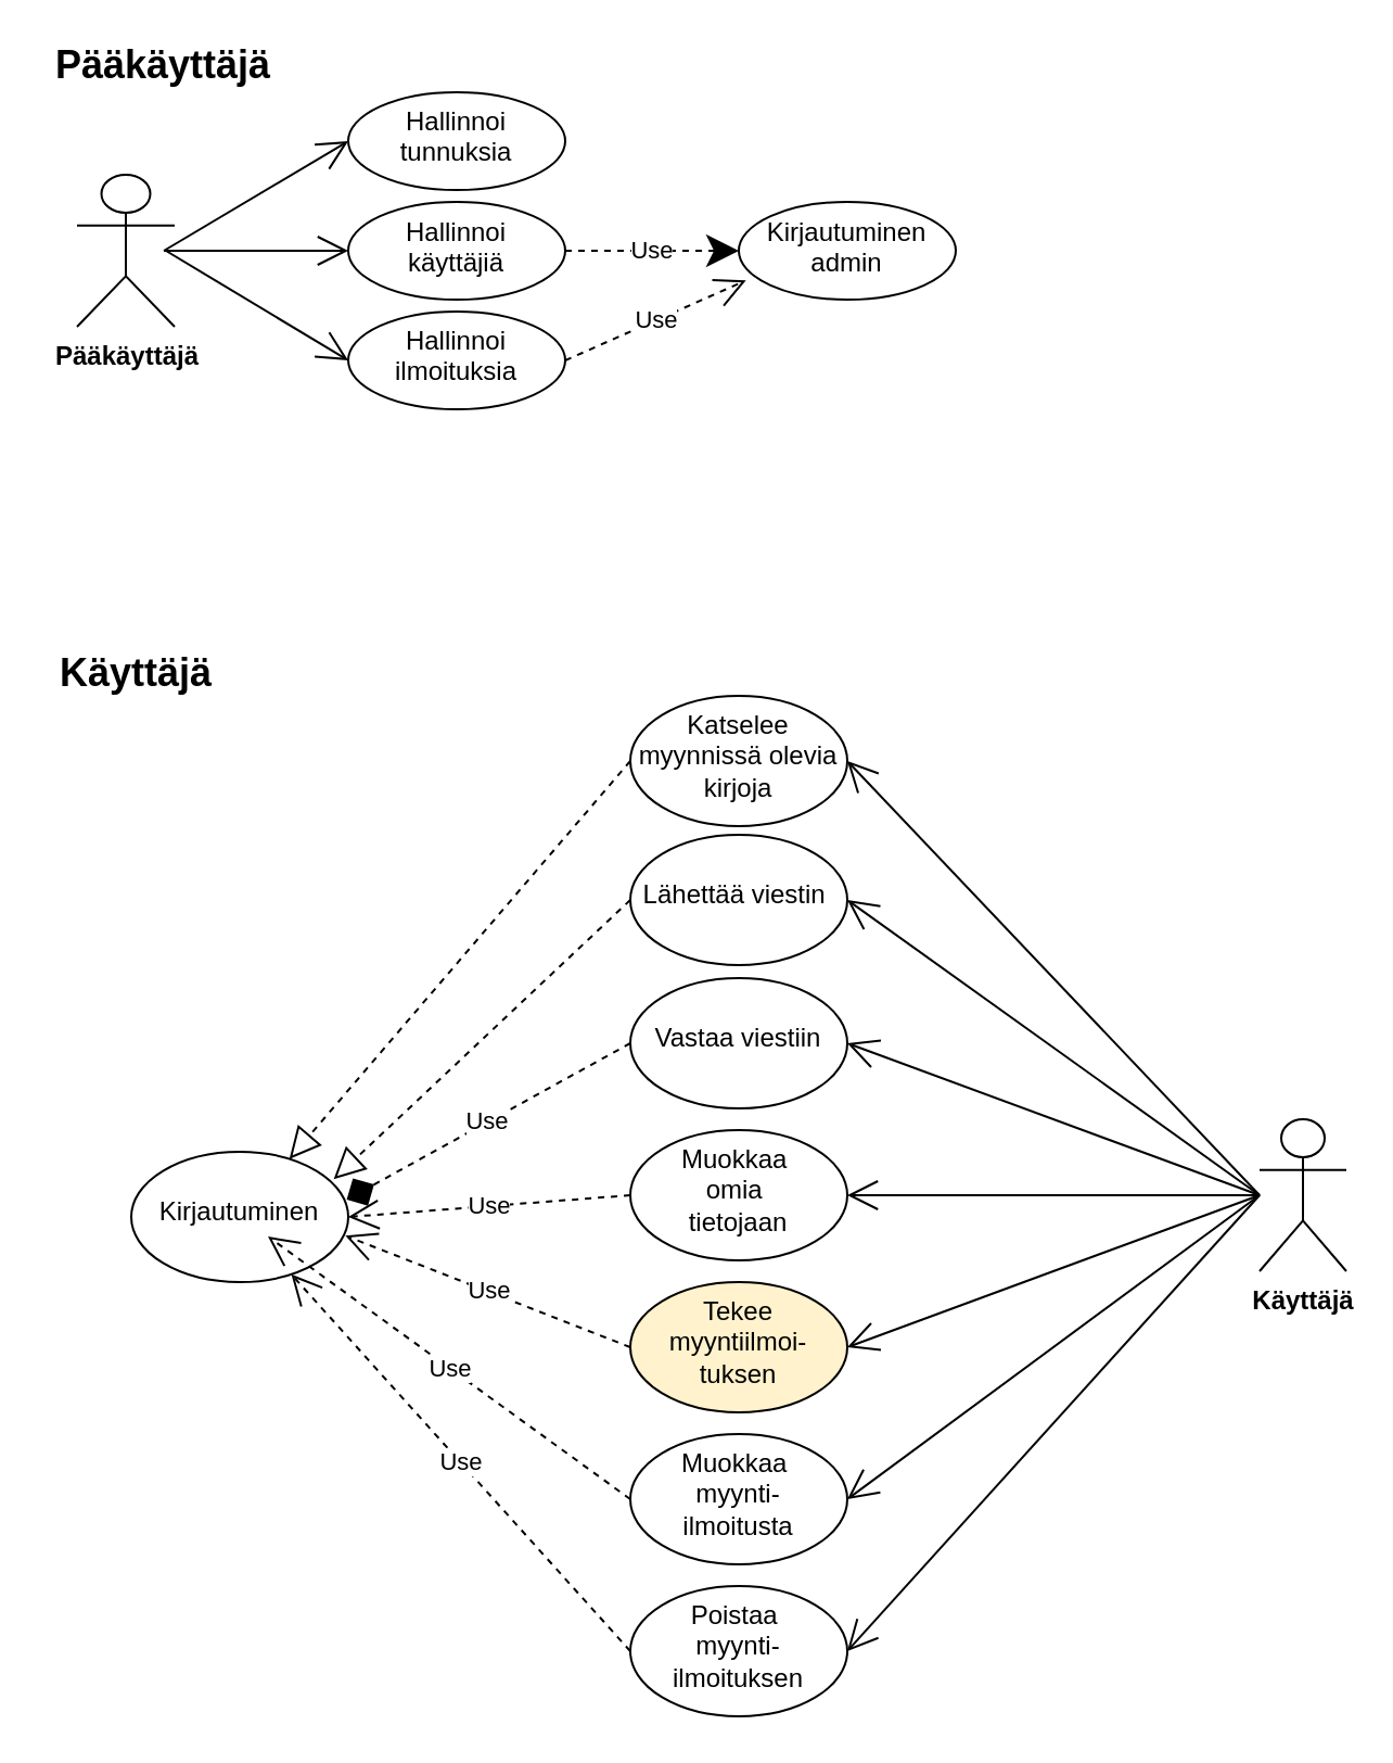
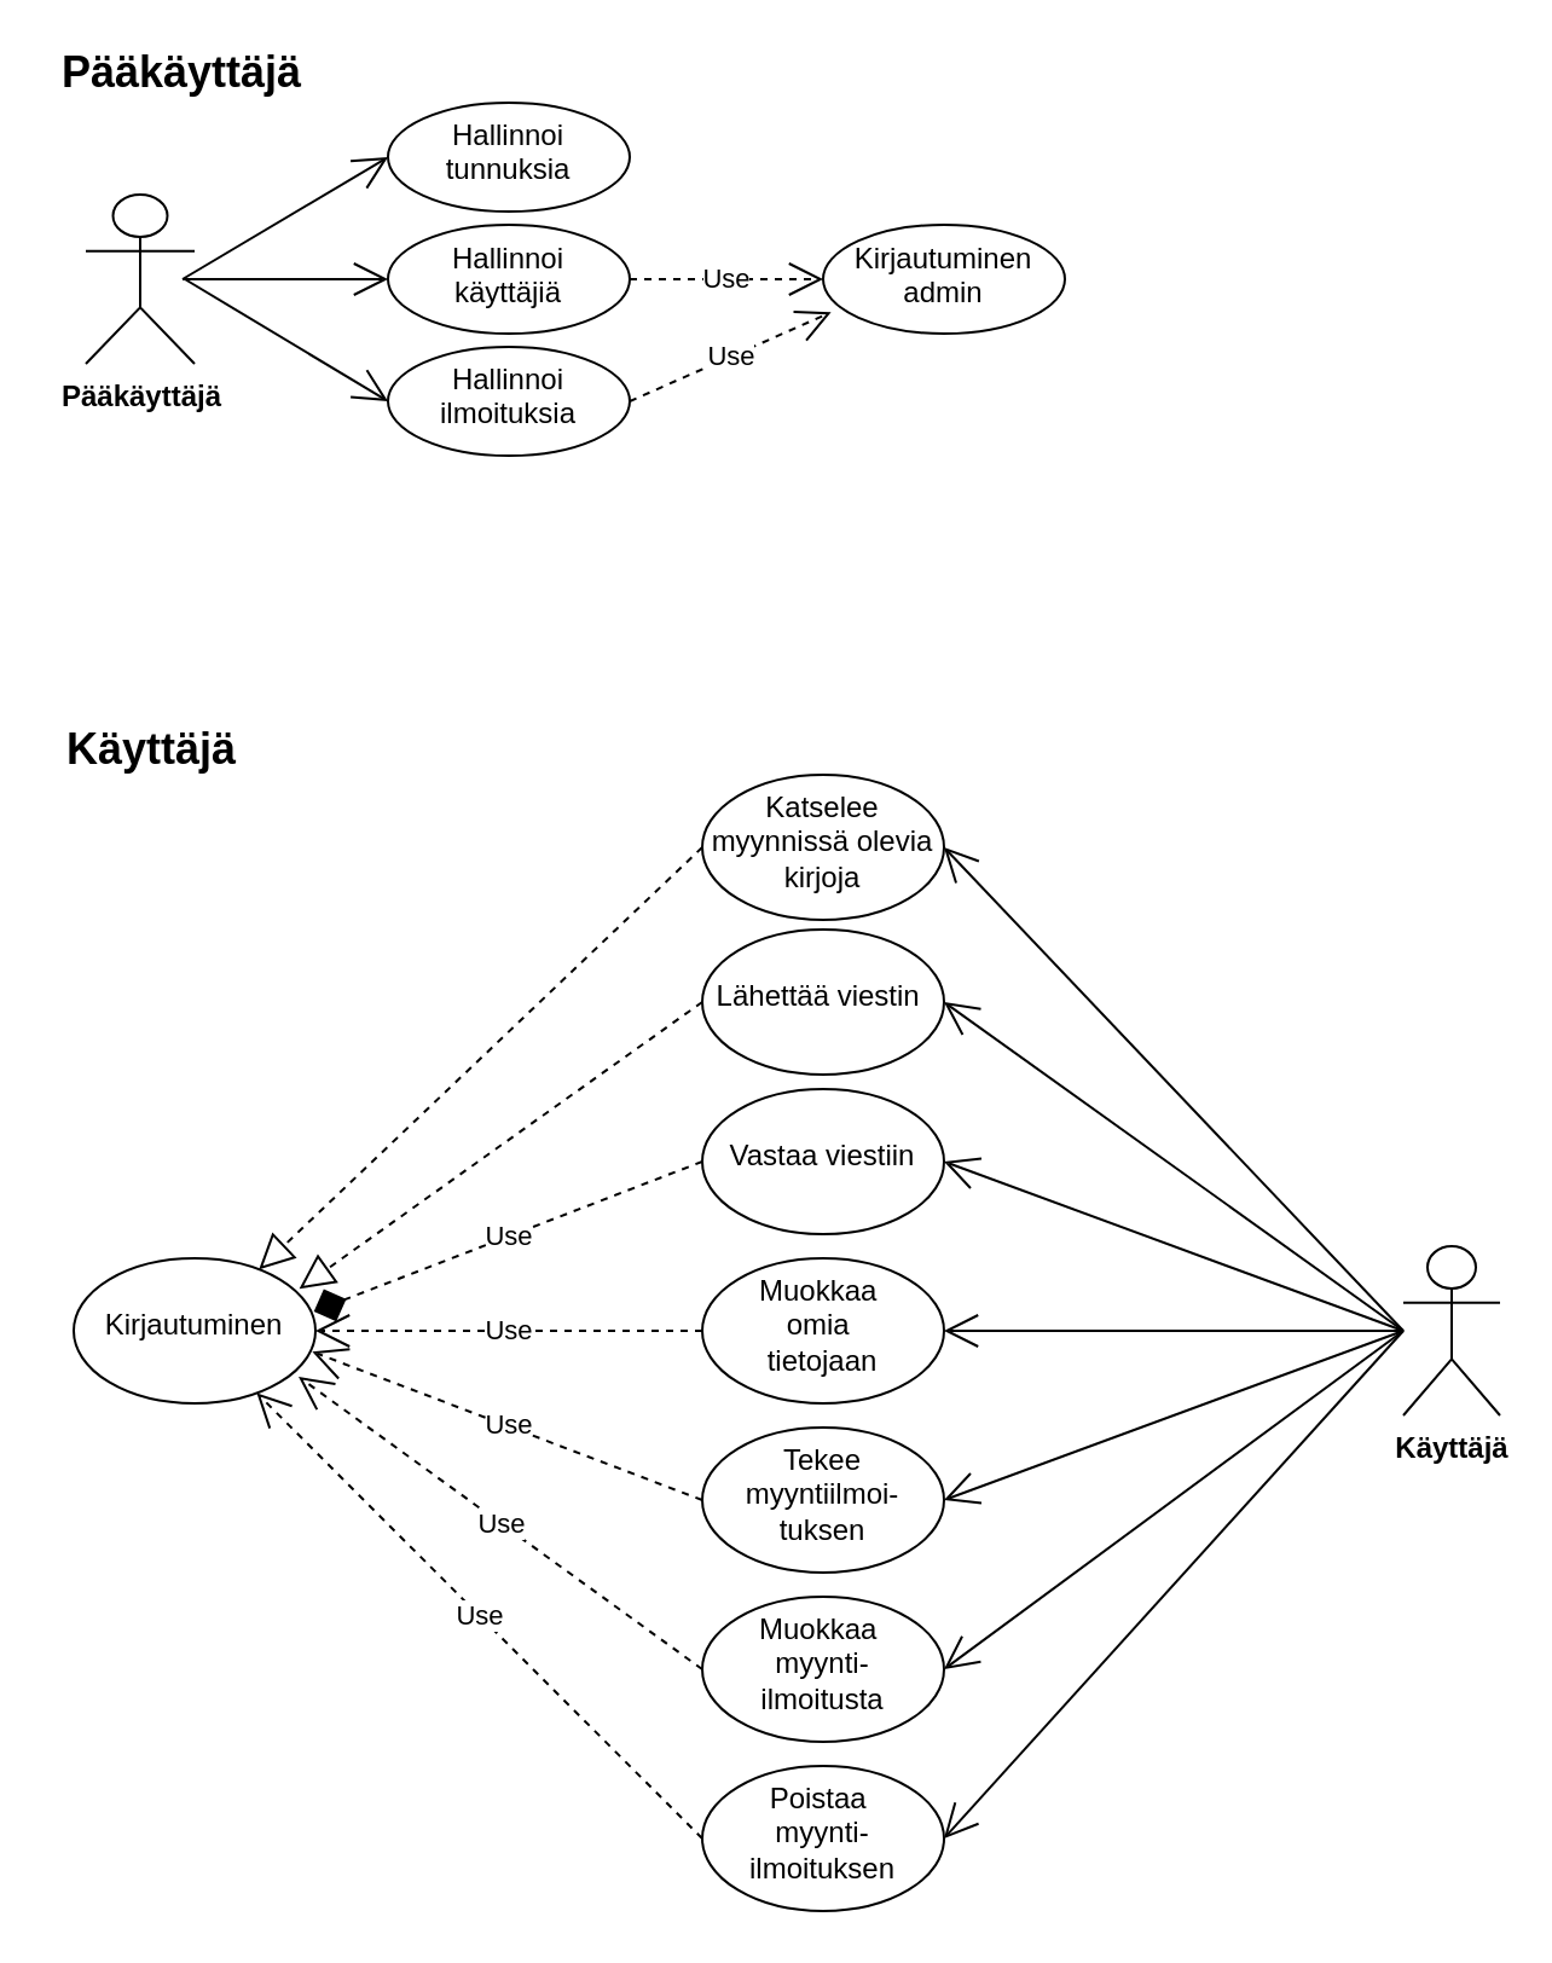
  <mxCell id="0" />
  <mxCell id="1" parent="0" />
  <mxCell id="2" value="" style="group" vertex="1" connectable="0" parent="1"><mxGeometry x="20" y="20" width="420" height="168" as="geometry" /></mxCell>
  <mxCell id="3" value="&lt;b&gt;&lt;font style=&quot;font-size: 18px&quot;&gt;Pääkäyttäjä&lt;/font&gt;&lt;/b&gt;" style="text;html=1;strokeColor=none;fillColor=none;align=center;verticalAlign=middle;whiteSpace=wrap;rounded=0;" parent="2" vertex="1"><mxGeometry width="110" height="20" as="geometry" /></mxCell>
  <mxCell id="4" value="&lt;b&gt;Pääkäyttäjä&lt;/b&gt;" style="shape=umlActor;verticalLabelPosition=bottom;verticalAlign=top;html=1;outlineConnect=0;container=0;" parent="2" vertex="1"><mxGeometry x="15" y="60" width="45" height="70" as="geometry" /></mxCell>
  <mxCell id="5" value="Hallinnoi&lt;br&gt;tunnuksia" style="ellipse;whiteSpace=wrap;html=1;verticalAlign=top;container=0;" parent="2" vertex="1"><mxGeometry x="140" y="22" width="100" height="45" as="geometry" /></mxCell>
  <mxCell id="6" value="Kirjautuminen&lt;br&gt;admin" style="ellipse;whiteSpace=wrap;html=1;verticalAlign=top;container=0;" parent="2" vertex="1"><mxGeometry x="320" y="72.5" width="100" height="45" as="geometry" /></mxCell>
  <mxCell id="7" value="" style="endArrow=open;endFill=1;endSize=12;html=1;entryX=0;entryY=0.5;entryDx=0;entryDy=0;" parent="2" target="5" edge="1"><mxGeometry x="15" y="60" width="160" as="geometry"><mxPoint x="55" y="95" as="sourcePoint" /><mxPoint x="250" y="240" as="targetPoint" /></mxGeometry></mxCell>
  <mxCell id="8" value="Hallinnoi&lt;br&gt;käyttäjiä" style="ellipse;whiteSpace=wrap;html=1;verticalAlign=top;container=0;" parent="2" vertex="1"><mxGeometry x="140" y="72.5" width="100" height="45" as="geometry" /></mxCell>
- <mxCell id="9" value="Use" style="endArrow=classic;endSize=12;dashed=1;html=1;exitX=1;exitY=0.5;exitDx=0;exitDy=0;entryX=0;entryY=0.5;entryDx=0;entryDy=0;" parent="2" source="8" target="6" edge="1"><mxGeometry x="15" y="60" width="160" as="geometry"><mxPoint x="250.0" y="105" as="sourcePoint" /><mxPoint x="346" y="147" as="targetPoint" /><mxPoint as="offset" /></mxGeometry></mxCell>
+ <mxCell id="9" value="Use" style="endArrow=open;endSize=12;dashed=1;html=1;exitX=1;exitY=0.5;exitDx=0;exitDy=0;entryX=0;entryY=0.5;entryDx=0;entryDy=0;" parent="2" source="8" target="6" edge="1"><mxGeometry x="15" y="60" width="160" as="geometry"><mxPoint x="250.0" y="105" as="sourcePoint" /><mxPoint x="346" y="147" as="targetPoint" /><mxPoint as="offset" /></mxGeometry></mxCell>
  <mxCell id="10" value="" style="endArrow=open;endFill=1;endSize=12;html=1;entryX=0;entryY=0.5;entryDx=0;entryDy=0;" parent="2" target="8" edge="1"><mxGeometry x="15" y="60" width="160" as="geometry"><mxPoint x="55" y="95" as="sourcePoint" /><mxPoint x="150" y="105" as="targetPoint" /></mxGeometry></mxCell>
  <mxCell id="11" value="Hallinnoi&lt;br&gt;ilmoituksia" style="ellipse;whiteSpace=wrap;html=1;verticalAlign=top;container=0;" vertex="1" parent="2"><mxGeometry x="140" y="123" width="100" height="45" as="geometry" /></mxCell>
  <mxCell id="12" value="" style="endArrow=open;endFill=1;endSize=12;html=1;entryX=0;entryY=0.5;entryDx=0;entryDy=0;" edge="1" parent="2" target="11"><mxGeometry x="25" y="70" width="160" as="geometry"><mxPoint x="56" y="95" as="sourcePoint" /><mxPoint x="150" y="105" as="targetPoint" /></mxGeometry></mxCell>
  <mxCell id="13" value="Use" style="endArrow=open;endSize=12;dashed=1;html=1;exitX=1;exitY=0.5;exitDx=0;exitDy=0;entryX=0.033;entryY=0.804;entryDx=0;entryDy=0;entryPerimeter=0;" edge="1" parent="2" source="11" target="6"><mxGeometry x="25" y="70" width="160" as="geometry"><mxPoint x="250" y="105" as="sourcePoint" /><mxPoint x="312" y="104" as="targetPoint" /><mxPoint as="offset" /></mxGeometry></mxCell>
  <mxCell id="14" value="" style="group" vertex="1" connectable="0" parent="1"><mxGeometry x="20" y="300" width="600" height="490" as="geometry" /></mxCell>
  <mxCell id="15" value="&lt;b&gt;&lt;font style=&quot;font-size: 18px&quot;&gt;Käyttäjä&amp;nbsp;&lt;/font&gt;&lt;/b&gt;" style="text;html=1;strokeColor=none;fillColor=none;align=center;verticalAlign=middle;whiteSpace=wrap;rounded=0;" parent="14" vertex="1"><mxGeometry width="90" height="20" as="geometry" /></mxCell>
  <mxCell id="16" value="" style="group" parent="14" vertex="1" connectable="0"><mxGeometry x="10" y="20" width="590" height="470" as="geometry" /></mxCell>
  <mxCell id="17" value="&lt;b&gt;Käyttäjä&lt;/b&gt;" style="shape=umlActor;verticalLabelPosition=bottom;verticalAlign=top;html=1;outlineConnect=0;" parent="16" vertex="1"><mxGeometry x="550" y="195" width="40" height="70" as="geometry" /></mxCell>
- <mxCell id="18" value="&lt;div style=&quot;text-align: justify&quot;&gt;&lt;br&gt;&lt;/div&gt;&lt;div style=&quot;text-align: justify&quot;&gt;Kirjautuminen&lt;/div&gt;" style="ellipse;whiteSpace=wrap;html=1;verticalAlign=top;align=center;" parent="16" vertex="1"><mxGeometry x="30" y="210" width="100" height="60" as="geometry" /></mxCell>
+ <mxCell id="18" value="&lt;div style=&quot;text-align: justify&quot;&gt;&lt;br&gt;&lt;/div&gt;&lt;div style=&quot;text-align: justify&quot;&gt;Kirjautuminen&lt;/div&gt;" style="ellipse;whiteSpace=wrap;html=1;verticalAlign=top;align=center;" parent="16" vertex="1"><mxGeometry y="200" width="100" height="60" as="geometry" /></mxCell>
  <mxCell id="19" value="Katselee myynnissä olevia kirjoja" style="ellipse;whiteSpace=wrap;html=1;verticalAlign=top;align=center;" parent="16" vertex="1"><mxGeometry x="260" width="100" height="60" as="geometry" /></mxCell>
  <mxCell id="20" value="&lt;div style=&quot;text-align: justify&quot;&gt;&lt;br&gt;&lt;/div&gt;&lt;div style=&quot;text-align: justify&quot;&gt;Lähettää viestin&amp;nbsp;&lt;/div&gt;" style="ellipse;whiteSpace=wrap;html=1;verticalAlign=top;align=center;" parent="16" vertex="1"><mxGeometry x="260" y="64" width="100" height="60" as="geometry" /></mxCell>
  <mxCell id="21" value="&lt;div&gt;&lt;span&gt;Muokkaa&amp;nbsp;&lt;/span&gt;&lt;/div&gt;&lt;div&gt;&lt;span&gt;omia&amp;nbsp;&lt;/span&gt;&lt;/div&gt;&lt;div&gt;&lt;span&gt;tietojaan&lt;/span&gt;&lt;br&gt;&lt;/div&gt;" style="ellipse;whiteSpace=wrap;html=1;verticalAlign=top;align=center;" parent="16" vertex="1"><mxGeometry x="260" y="200" width="100" height="60" as="geometry" /></mxCell>
- <mxCell id="22" value="&lt;div&gt;Tekee&lt;/div&gt;&lt;div&gt;myyntiilmoi-tuksen&lt;/div&gt;" style="ellipse;whiteSpace=wrap;html=1;verticalAlign=top;align=center;fillColor=#fff2cc;" parent="16" vertex="1"><mxGeometry x="260" y="270" width="100" height="60" as="geometry" /></mxCell>
+ <mxCell id="22" value="&lt;div&gt;Tekee&lt;/div&gt;&lt;div&gt;myyntiilmoi-tuksen&lt;/div&gt;" style="ellipse;whiteSpace=wrap;html=1;verticalAlign=top;align=center;" parent="16" vertex="1"><mxGeometry x="260" y="270" width="100" height="60" as="geometry" /></mxCell>
  <mxCell id="23" value="&lt;div&gt;&lt;span&gt;Muokkaa&amp;nbsp;&lt;/span&gt;&lt;br&gt;&lt;/div&gt;&lt;div&gt;myynti-&lt;/div&gt;&lt;div&gt;&lt;span&gt;ilmoitusta&lt;/span&gt;&lt;/div&gt;" style="ellipse;whiteSpace=wrap;html=1;verticalAlign=top;align=center;" parent="16" vertex="1"><mxGeometry x="260" y="340" width="100" height="60" as="geometry" /></mxCell>
  <mxCell id="24" value="&lt;div&gt;&lt;br&gt;&lt;/div&gt;&lt;div&gt;Vastaa viestiin&lt;/div&gt;" style="ellipse;whiteSpace=wrap;html=1;verticalAlign=top;align=center;" parent="16" vertex="1"><mxGeometry x="260" y="130" width="100" height="60" as="geometry" /></mxCell>
  <mxCell id="25" value="&lt;div&gt;&lt;span&gt;Poistaa&amp;nbsp;&lt;/span&gt;&lt;/div&gt;&lt;div&gt;&lt;span&gt;myynti-&lt;/span&gt;&lt;br&gt;&lt;/div&gt;&lt;div&gt;&lt;span&gt;ilmoituksen&lt;/span&gt;&lt;/div&gt;" style="ellipse;whiteSpace=wrap;html=1;verticalAlign=top;align=center;" parent="16" vertex="1"><mxGeometry x="260" y="410" width="100" height="60" as="geometry" /></mxCell>
  <mxCell id="26" value="Use" style="endArrow=open;endSize=12;dashed=1;html=1;entryX=1;entryY=0.5;entryDx=0;entryDy=0;exitX=0;exitY=0.5;exitDx=0;exitDy=0;" parent="16" source="21" target="18" edge="1"><mxGeometry width="160" relative="1" as="geometry"><mxPoint x="300" y="240" as="sourcePoint" /><mxPoint x="460" y="240" as="targetPoint" /></mxGeometry></mxCell>
  <mxCell id="27" value="Use" style="endArrow=open;endSize=12;dashed=1;html=1;exitX=0;exitY=0.5;exitDx=0;exitDy=0;entryX=0.987;entryY=0.644;entryDx=0;entryDy=0;entryPerimeter=0;" parent="16" source="22" target="18" edge="1"><mxGeometry width="160" relative="1" as="geometry"><mxPoint x="270" y="240" as="sourcePoint" /><mxPoint x="110" y="240" as="targetPoint" /></mxGeometry></mxCell>
  <mxCell id="28" value="Use" style="endArrow=open;endSize=12;dashed=1;html=1;exitX=0;exitY=0.5;exitDx=0;exitDy=0;" parent="16" source="23" edge="1"><mxGeometry width="160" relative="1" as="geometry"><mxPoint x="280" y="250" as="sourcePoint" /><mxPoint x="93" y="249" as="targetPoint" /></mxGeometry></mxCell>
  <mxCell id="29" value="Use" style="endArrow=open;endSize=12;dashed=1;html=1;exitX=0;exitY=0.5;exitDx=0;exitDy=0;" parent="16" source="25" target="18" edge="1"><mxGeometry width="160" relative="1" as="geometry"><mxPoint x="290" y="260" as="sourcePoint" /><mxPoint x="130" y="260" as="targetPoint" /></mxGeometry></mxCell>
  <mxCell id="30" value="Use" style="endArrow=diamond;endSize=12;dashed=1;html=1;entryX=0.993;entryY=0.367;entryDx=0;entryDy=0;exitX=0;exitY=0.5;exitDx=0;exitDy=0;entryPerimeter=0;" parent="16" source="24" target="18" edge="1"><mxGeometry width="160" relative="1" as="geometry"><mxPoint x="270" y="240" as="sourcePoint" /><mxPoint x="110" y="240" as="targetPoint" /></mxGeometry></mxCell>
  <mxCell id="31" value="" style="endArrow=block;dashed=1;endFill=0;endSize=12;html=1;exitX=0;exitY=0.5;exitDx=0;exitDy=0;entryX=0.933;entryY=0.211;entryDx=0;entryDy=0;entryPerimeter=0;" parent="16" source="20" target="18" edge="1"><mxGeometry width="160" relative="1" as="geometry"><mxPoint x="300" y="240" as="sourcePoint" /><mxPoint x="460" y="240" as="targetPoint" /></mxGeometry></mxCell>
  <mxCell id="32" value="" style="endArrow=block;dashed=1;endFill=0;endSize=12;html=1;exitX=0;exitY=0.5;exitDx=0;exitDy=0;" parent="16" source="19" target="18" edge="1"><mxGeometry width="160" relative="1" as="geometry"><mxPoint x="270" y="104" as="sourcePoint" /><mxPoint x="90" y="190" as="targetPoint" /></mxGeometry></mxCell>
  <mxCell id="33" value="" style="endArrow=open;endFill=1;endSize=12;html=1;entryX=1;entryY=0.5;entryDx=0;entryDy=0;" parent="16" source="17" target="21" edge="1"><mxGeometry width="160" relative="1" as="geometry"><mxPoint x="540" y="240" as="sourcePoint" /><mxPoint x="460" y="240" as="targetPoint" /></mxGeometry></mxCell>
  <mxCell id="34" value="" style="endArrow=open;endFill=1;endSize=12;html=1;entryX=1;entryY=0.5;entryDx=0;entryDy=0;" parent="16" target="22" edge="1"><mxGeometry width="160" relative="1" as="geometry"><mxPoint x="550" y="230" as="sourcePoint" /><mxPoint x="370" y="240" as="targetPoint" /></mxGeometry></mxCell>
  <mxCell id="35" value="" style="endArrow=open;endFill=1;endSize=12;html=1;entryX=1;entryY=0.5;entryDx=0;entryDy=0;" parent="16" target="23" edge="1"><mxGeometry width="160" relative="1" as="geometry"><mxPoint x="550" y="230" as="sourcePoint" /><mxPoint x="380" y="250" as="targetPoint" /></mxGeometry></mxCell>
  <mxCell id="36" value="" style="endArrow=open;endFill=1;endSize=12;html=1;entryX=1;entryY=0.5;entryDx=0;entryDy=0;" parent="16" target="25" edge="1"><mxGeometry width="160" relative="1" as="geometry"><mxPoint x="550" y="230" as="sourcePoint" /><mxPoint x="390" y="260" as="targetPoint" /></mxGeometry></mxCell>
  <mxCell id="37" value="" style="endArrow=open;endFill=1;endSize=12;html=1;entryX=1;entryY=0.5;entryDx=0;entryDy=0;" parent="16" target="24" edge="1"><mxGeometry width="160" relative="1" as="geometry"><mxPoint x="550" y="230" as="sourcePoint" /><mxPoint x="400" y="270" as="targetPoint" /></mxGeometry></mxCell>
  <mxCell id="38" value="" style="endArrow=open;endFill=1;endSize=12;html=1;entryX=1;entryY=0.5;entryDx=0;entryDy=0;" parent="16" target="20" edge="1"><mxGeometry width="160" relative="1" as="geometry"><mxPoint x="550" y="230" as="sourcePoint" /><mxPoint x="410" y="280" as="targetPoint" /></mxGeometry></mxCell>
  <mxCell id="39" value="" style="endArrow=open;endFill=1;endSize=12;html=1;entryX=1;entryY=0.5;entryDx=0;entryDy=0;" parent="16" target="19" edge="1"><mxGeometry width="160" relative="1" as="geometry"><mxPoint x="550" y="230" as="sourcePoint" /><mxPoint x="420" y="290" as="targetPoint" /></mxGeometry></mxCell>
